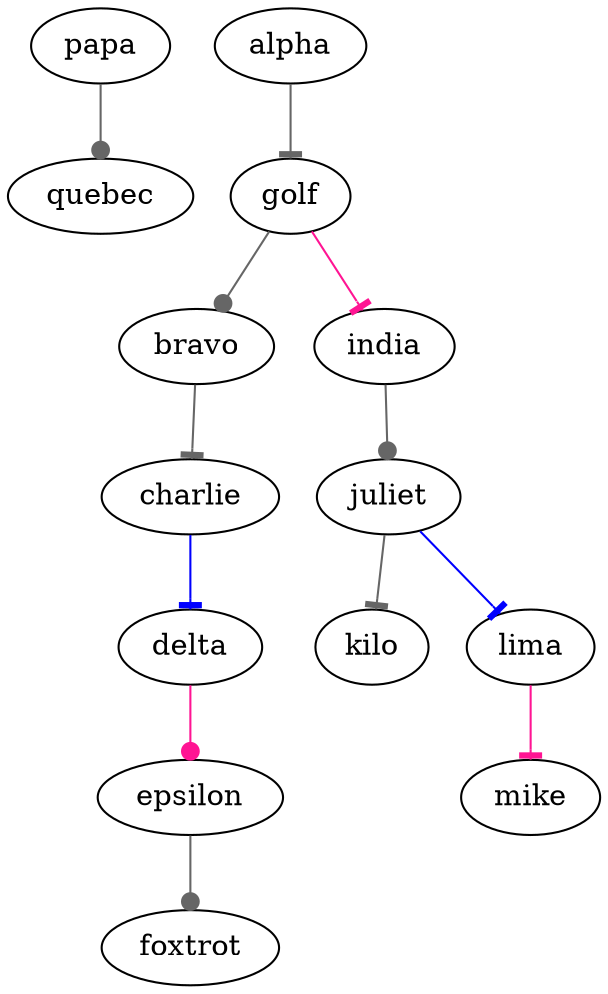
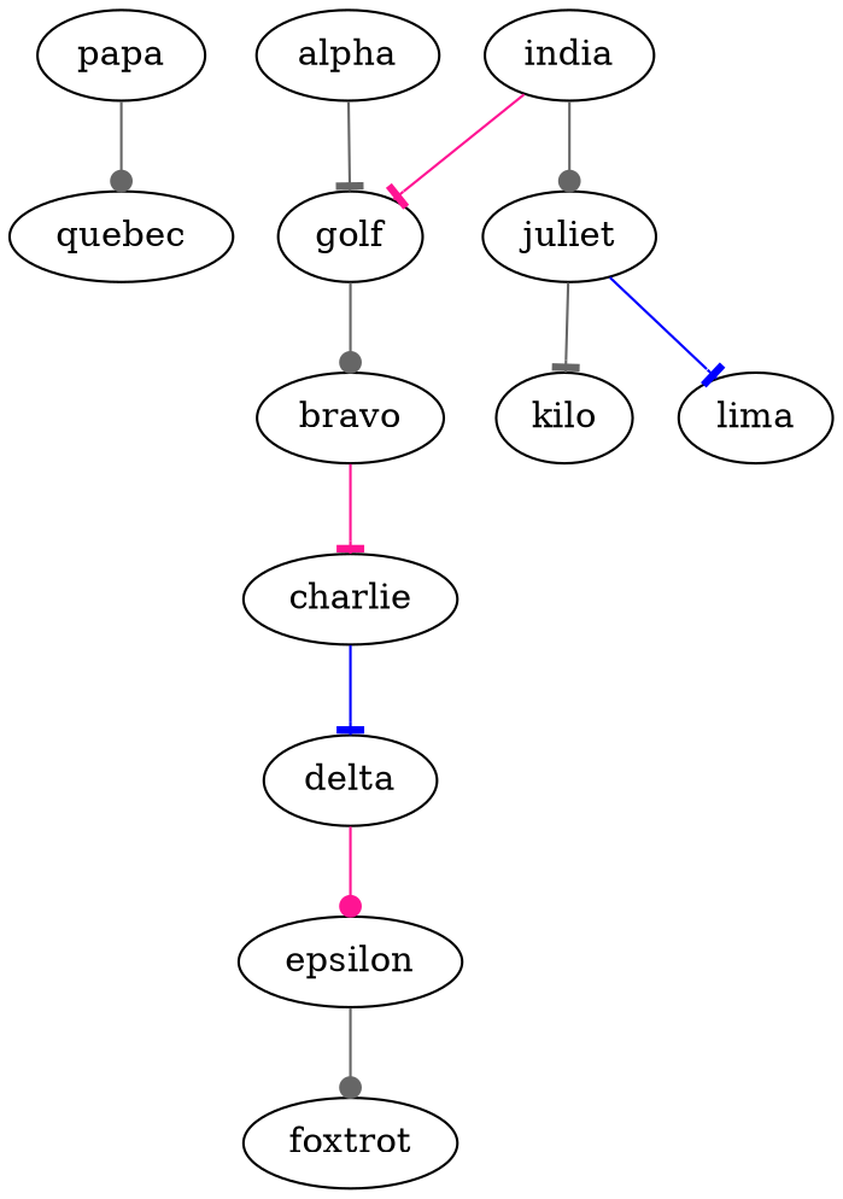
  digraph {
    edge [arrowhead=tee color=gray40]
    papa
    quebec
    alpha
    golf
    bravo
    india
    charlie
    juliet
    delta
    kilo
    lima
    epsilon
    foxtrot
-   mike
    papa -> quebec [arrowhead=dot]
    alpha -> golf
    golf -> bravo [arrowhead=dot]
-   golf -> india [color=deeppink]
-   bravo -> charlie
+   india -> golf [color=deeppink]
+   bravo -> charlie [color=deeppink]
    india -> juliet [arrowhead=dot]
    charlie -> delta [color=blue]
    juliet -> kilo
    juliet -> lima [color=blue]
    delta -> epsilon [arrowhead=dot color=deeppink]
-   lima -> mike [color=deeppink]
    epsilon -> foxtrot [arrowhead=dot]
  }
